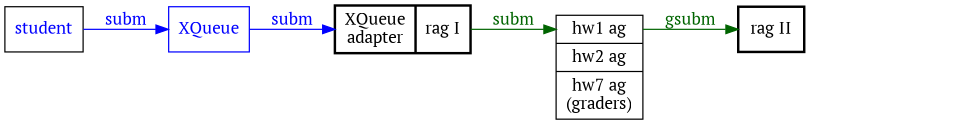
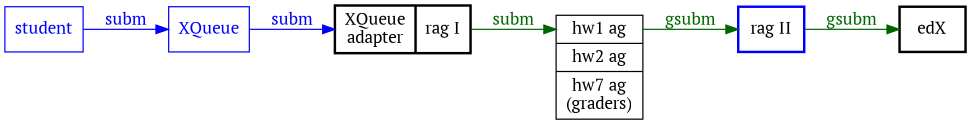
  digraph {
    fontname="PT Serif"
    rankdir=LR
    node [fontname="PT Serif" shape=record]
    edge [color=darkgreen fontcolor=darkgreen fontname="PT Serif"]
    n1 [label="{ XQueue\nadapter | rag I }" style=bold]
    n2 [label="<hw1> hw1 ag | <hw2> hw2 ag | <hw3> hw7 ag\n(graders)"]
-   n3 [label="rag II" style=bold]
-   n5 [color=black fontcolor=blue label=student]
+   n3 [label="rag II" style=bold color=blue]
+   n4 [label=edX style=bold]
+   n5 [color=blue fontcolor=blue label=student]
    n6 [color=blue fontcolor=blue label=XQueue]
    subgraph sub_1 {
      n1
      n2
      n3
+     n4
    }
    subgraph sub_2 {
      n1
      n5
      n6
    }
    n1 -> n2 [headport=hw1 label=subm]
    n2 -> n3 [label=gsubm tailport=hw1]
+   n3 -> n4 [label=gsubm]
    n5 -> n6 [color=blue fontcolor=blue label=subm]
    n6 -> n1 [color=blue fontcolor=blue label=subm]
  }
